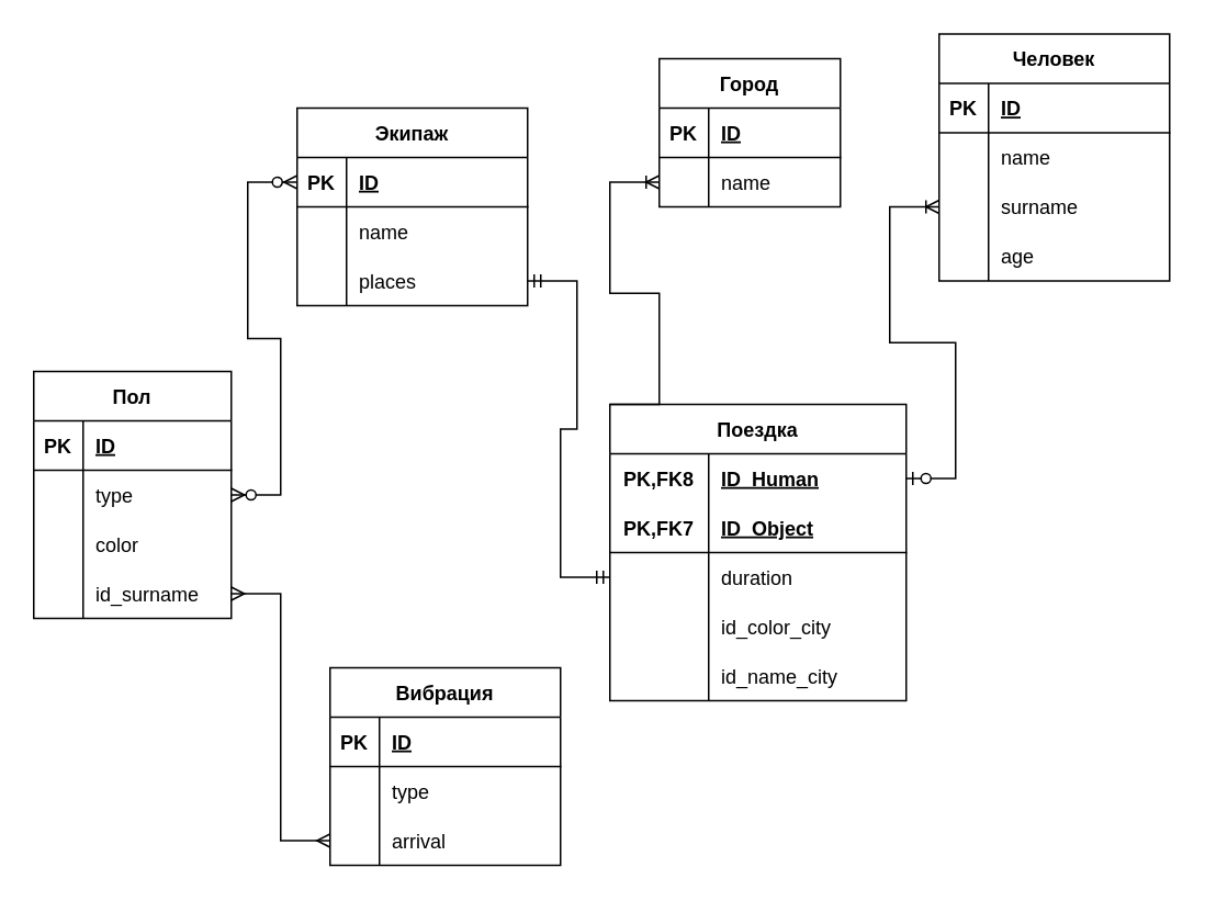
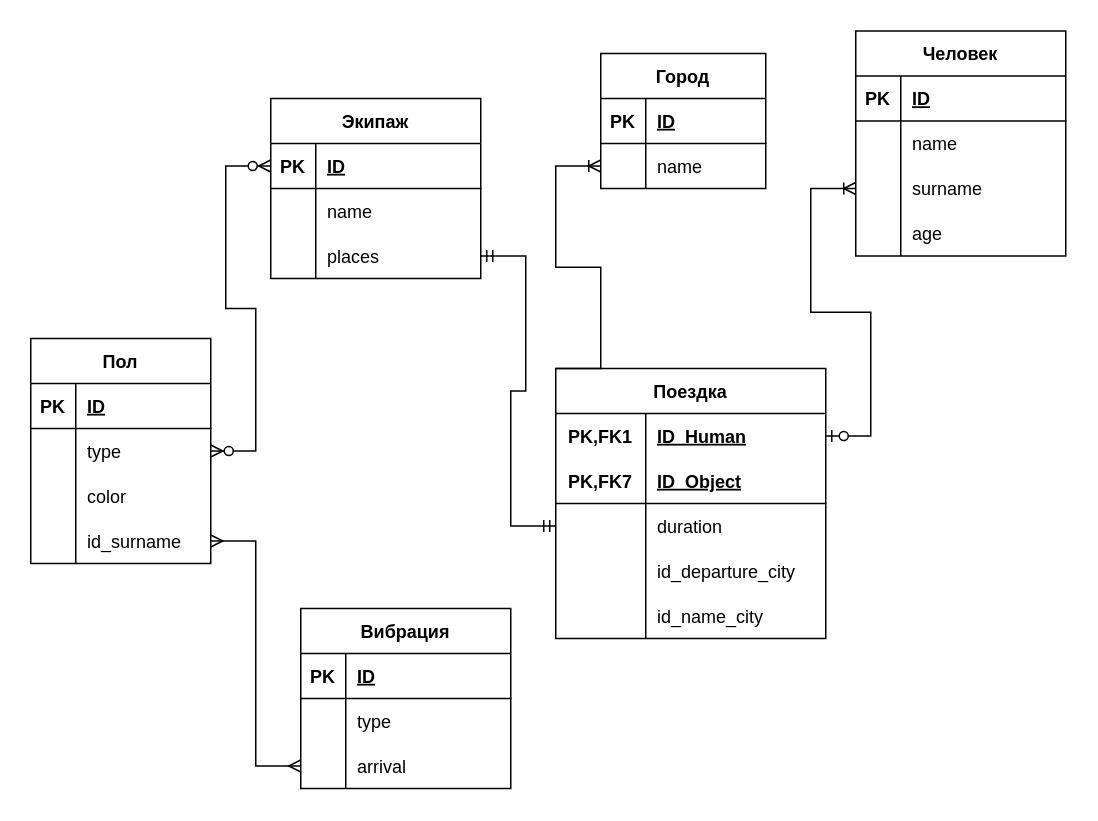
  <mxCell id="0" />
  <mxCell id="1" parent="0" />
  <mxCell id="2" value="Поездка" style="shape=table;startSize=30;container=1;collapsible=1;childLayout=tableLayout;fixedRows=1;rowLines=0;fontStyle=1;align=center;resizeLast=1;" parent="1" vertex="1"><mxGeometry x="370" y="245" width="180" height="180" as="geometry" /></mxCell>
  <mxCell id="3" value="" style="shape=tableRow;horizontal=0;startSize=0;swimlaneHead=0;swimlaneBody=0;fillColor=none;collapsible=0;dropTarget=0;points=[[0,0.5],[1,0.5]];portConstraint=eastwest;top=0;left=0;right=0;bottom=0;" parent="2" vertex="1"><mxGeometry y="30" width="180" height="30" as="geometry" /></mxCell>
- <mxCell id="4" value="PK,FK8" style="shape=partialRectangle;connectable=0;fillColor=none;top=0;left=0;bottom=0;right=0;fontStyle=1;overflow=hidden;" parent="3" vertex="1"><mxGeometry width="60" height="30" as="geometry"><mxRectangle width="60" height="30" as="alternateBounds" /></mxGeometry></mxCell>
+ <mxCell id="4" value="PK,FK1" style="shape=partialRectangle;connectable=0;fillColor=none;top=0;left=0;bottom=0;right=0;fontStyle=1;overflow=hidden;" parent="3" vertex="1"><mxGeometry width="60" height="30" as="geometry"><mxRectangle width="60" height="30" as="alternateBounds" /></mxGeometry></mxCell>
  <mxCell id="5" value="ID_Human" style="shape=partialRectangle;connectable=0;fillColor=none;top=0;left=0;bottom=0;right=0;align=left;spacingLeft=6;fontStyle=5;overflow=hidden;" parent="3" vertex="1"><mxGeometry x="60" width="120" height="30" as="geometry"><mxRectangle width="120" height="30" as="alternateBounds" /></mxGeometry></mxCell>
  <mxCell id="6" value="" style="shape=tableRow;horizontal=0;startSize=0;swimlaneHead=0;swimlaneBody=0;fillColor=none;collapsible=0;dropTarget=0;points=[[0,0.5],[1,0.5]];portConstraint=eastwest;top=0;left=0;right=0;bottom=1;" parent="2" vertex="1"><mxGeometry y="60" width="180" height="30" as="geometry" /></mxCell>
  <mxCell id="7" value="PK,FK7" style="shape=partialRectangle;connectable=0;fillColor=none;top=0;left=0;bottom=0;right=0;fontStyle=1;overflow=hidden;" parent="6" vertex="1"><mxGeometry width="60" height="30" as="geometry"><mxRectangle width="60" height="30" as="alternateBounds" /></mxGeometry></mxCell>
  <mxCell id="8" value="ID_Object" style="shape=partialRectangle;connectable=0;fillColor=none;top=0;left=0;bottom=0;right=0;align=left;spacingLeft=6;fontStyle=5;overflow=hidden;" parent="6" vertex="1"><mxGeometry x="60" width="120" height="30" as="geometry"><mxRectangle width="120" height="30" as="alternateBounds" /></mxGeometry></mxCell>
  <mxCell id="9" value="" style="shape=tableRow;horizontal=0;startSize=0;swimlaneHead=0;swimlaneBody=0;fillColor=none;collapsible=0;dropTarget=0;points=[[0,0.5],[1,0.5]];portConstraint=eastwest;top=0;left=0;right=0;bottom=0;" parent="2" vertex="1"><mxGeometry y="90" width="180" height="30" as="geometry" /></mxCell>
  <mxCell id="10" value="" style="shape=partialRectangle;connectable=0;fillColor=none;top=0;left=0;bottom=0;right=0;editable=1;overflow=hidden;" parent="9" vertex="1"><mxGeometry width="60" height="30" as="geometry"><mxRectangle width="60" height="30" as="alternateBounds" /></mxGeometry></mxCell>
  <mxCell id="11" value="duration" style="shape=partialRectangle;connectable=0;fillColor=none;top=0;left=0;bottom=0;right=0;align=left;spacingLeft=6;overflow=hidden;" parent="9" vertex="1"><mxGeometry x="60" width="120" height="30" as="geometry"><mxRectangle width="120" height="30" as="alternateBounds" /></mxGeometry></mxCell>
  <mxCell id="12" value="" style="shape=tableRow;horizontal=0;startSize=0;swimlaneHead=0;swimlaneBody=0;fillColor=none;collapsible=0;dropTarget=0;points=[[0,0.5],[1,0.5]];portConstraint=eastwest;top=0;left=0;right=0;bottom=0;" parent="2" vertex="1"><mxGeometry y="120" width="180" height="30" as="geometry" /></mxCell>
  <mxCell id="13" value="" style="shape=partialRectangle;connectable=0;fillColor=none;top=0;left=0;bottom=0;right=0;editable=1;overflow=hidden;" parent="12" vertex="1"><mxGeometry width="60" height="30" as="geometry"><mxRectangle width="60" height="30" as="alternateBounds" /></mxGeometry></mxCell>
- <mxCell id="14" value="id_color_city" style="shape=partialRectangle;connectable=0;fillColor=none;top=0;left=0;bottom=0;right=0;align=left;spacingLeft=6;overflow=hidden;" parent="12" vertex="1"><mxGeometry x="60" width="120" height="30" as="geometry"><mxRectangle width="120" height="30" as="alternateBounds" /></mxGeometry></mxCell>
+ <mxCell id="14" value="id_departure_city" style="shape=partialRectangle;connectable=0;fillColor=none;top=0;left=0;bottom=0;right=0;align=left;spacingLeft=6;overflow=hidden;" parent="12" vertex="1"><mxGeometry x="60" width="120" height="30" as="geometry"><mxRectangle width="120" height="30" as="alternateBounds" /></mxGeometry></mxCell>
  <mxCell id="15" value="" style="shape=tableRow;horizontal=0;startSize=0;swimlaneHead=0;swimlaneBody=0;fillColor=none;collapsible=0;dropTarget=0;points=[[0,0.5],[1,0.5]];portConstraint=eastwest;top=0;left=0;right=0;bottom=0;" parent="2" vertex="1"><mxGeometry y="150" width="180" height="30" as="geometry" /></mxCell>
  <mxCell id="16" value="" style="shape=partialRectangle;connectable=0;fillColor=none;top=0;left=0;bottom=0;right=0;editable=1;overflow=hidden;" parent="15" vertex="1"><mxGeometry width="60" height="30" as="geometry"><mxRectangle width="60" height="30" as="alternateBounds" /></mxGeometry></mxCell>
  <mxCell id="17" value="id_name_city" style="shape=partialRectangle;connectable=0;fillColor=none;top=0;left=0;bottom=0;right=0;align=left;spacingLeft=6;overflow=hidden;" parent="15" vertex="1"><mxGeometry x="60" width="120" height="30" as="geometry"><mxRectangle width="120" height="30" as="alternateBounds" /></mxGeometry></mxCell>
  <mxCell id="18" value="Человек" style="shape=table;startSize=30;container=1;collapsible=1;childLayout=tableLayout;fixedRows=1;rowLines=0;fontStyle=1;align=center;resizeLast=1;" parent="1" vertex="1"><mxGeometry x="570" y="20" width="140" height="150" as="geometry" /></mxCell>
  <mxCell id="19" value="" style="shape=tableRow;horizontal=0;startSize=0;swimlaneHead=0;swimlaneBody=0;fillColor=none;collapsible=0;dropTarget=0;points=[[0,0.5],[1,0.5]];portConstraint=eastwest;top=0;left=0;right=0;bottom=1;" parent="18" vertex="1"><mxGeometry y="30" width="140" height="30" as="geometry" /></mxCell>
  <mxCell id="20" value="PK" style="shape=partialRectangle;connectable=0;fillColor=none;top=0;left=0;bottom=0;right=0;fontStyle=1;overflow=hidden;" parent="19" vertex="1"><mxGeometry width="30" height="30" as="geometry"><mxRectangle width="30" height="30" as="alternateBounds" /></mxGeometry></mxCell>
  <mxCell id="21" value="ID" style="shape=partialRectangle;connectable=0;fillColor=none;top=0;left=0;bottom=0;right=0;align=left;spacingLeft=6;fontStyle=5;overflow=hidden;" parent="19" vertex="1"><mxGeometry x="30" width="110" height="30" as="geometry"><mxRectangle width="110" height="30" as="alternateBounds" /></mxGeometry></mxCell>
  <mxCell id="22" value="" style="shape=tableRow;horizontal=0;startSize=0;swimlaneHead=0;swimlaneBody=0;fillColor=none;collapsible=0;dropTarget=0;points=[[0,0.5],[1,0.5]];portConstraint=eastwest;top=0;left=0;right=0;bottom=0;" parent="18" vertex="1"><mxGeometry y="60" width="140" height="30" as="geometry" /></mxCell>
  <mxCell id="23" value="" style="shape=partialRectangle;connectable=0;fillColor=none;top=0;left=0;bottom=0;right=0;editable=1;overflow=hidden;" parent="22" vertex="1"><mxGeometry width="30" height="30" as="geometry"><mxRectangle width="30" height="30" as="alternateBounds" /></mxGeometry></mxCell>
  <mxCell id="24" value="name" style="shape=partialRectangle;connectable=0;fillColor=none;top=0;left=0;bottom=0;right=0;align=left;spacingLeft=6;overflow=hidden;" parent="22" vertex="1"><mxGeometry x="30" width="110" height="30" as="geometry"><mxRectangle width="110" height="30" as="alternateBounds" /></mxGeometry></mxCell>
  <mxCell id="25" value="" style="shape=tableRow;horizontal=0;startSize=0;swimlaneHead=0;swimlaneBody=0;fillColor=none;collapsible=0;dropTarget=0;points=[[0,0.5],[1,0.5]];portConstraint=eastwest;top=0;left=0;right=0;bottom=0;" parent="18" vertex="1"><mxGeometry y="90" width="140" height="30" as="geometry" /></mxCell>
  <mxCell id="26" value="" style="shape=partialRectangle;connectable=0;fillColor=none;top=0;left=0;bottom=0;right=0;editable=1;overflow=hidden;" parent="25" vertex="1"><mxGeometry width="30" height="30" as="geometry"><mxRectangle width="30" height="30" as="alternateBounds" /></mxGeometry></mxCell>
  <mxCell id="27" value="surname" style="shape=partialRectangle;connectable=0;fillColor=none;top=0;left=0;bottom=0;right=0;align=left;spacingLeft=6;overflow=hidden;" parent="25" vertex="1"><mxGeometry x="30" width="110" height="30" as="geometry"><mxRectangle width="110" height="30" as="alternateBounds" /></mxGeometry></mxCell>
  <mxCell id="28" value="" style="shape=tableRow;horizontal=0;startSize=0;swimlaneHead=0;swimlaneBody=0;fillColor=none;collapsible=0;dropTarget=0;points=[[0,0.5],[1,0.5]];portConstraint=eastwest;top=0;left=0;right=0;bottom=0;" parent="18" vertex="1"><mxGeometry y="120" width="140" height="30" as="geometry" /></mxCell>
  <mxCell id="29" value="" style="shape=partialRectangle;connectable=0;fillColor=none;top=0;left=0;bottom=0;right=0;editable=1;overflow=hidden;" parent="28" vertex="1"><mxGeometry width="30" height="30" as="geometry"><mxRectangle width="30" height="30" as="alternateBounds" /></mxGeometry></mxCell>
  <mxCell id="30" value="age" style="shape=partialRectangle;connectable=0;fillColor=none;top=0;left=0;bottom=0;right=0;align=left;spacingLeft=6;overflow=hidden;" parent="28" vertex="1"><mxGeometry x="30" width="110" height="30" as="geometry"><mxRectangle width="110" height="30" as="alternateBounds" /></mxGeometry></mxCell>
  <mxCell id="31" value="Экипаж" style="shape=table;startSize=30;container=1;collapsible=1;childLayout=tableLayout;fixedRows=1;rowLines=0;fontStyle=1;align=center;resizeLast=1;" parent="1" vertex="1"><mxGeometry x="180" y="65" width="140" height="120" as="geometry" /></mxCell>
  <mxCell id="32" value="" style="shape=tableRow;horizontal=0;startSize=0;swimlaneHead=0;swimlaneBody=0;fillColor=none;collapsible=0;dropTarget=0;points=[[0,0.5],[1,0.5]];portConstraint=eastwest;top=0;left=0;right=0;bottom=1;" parent="31" vertex="1"><mxGeometry y="30" width="140" height="30" as="geometry" /></mxCell>
  <mxCell id="33" value="PK" style="shape=partialRectangle;connectable=0;fillColor=none;top=0;left=0;bottom=0;right=0;fontStyle=1;overflow=hidden;" parent="32" vertex="1"><mxGeometry width="30" height="30" as="geometry"><mxRectangle width="30" height="30" as="alternateBounds" /></mxGeometry></mxCell>
  <mxCell id="34" value="ID" style="shape=partialRectangle;connectable=0;fillColor=none;top=0;left=0;bottom=0;right=0;align=left;spacingLeft=6;fontStyle=5;overflow=hidden;" parent="32" vertex="1"><mxGeometry x="30" width="110" height="30" as="geometry"><mxRectangle width="110" height="30" as="alternateBounds" /></mxGeometry></mxCell>
  <mxCell id="35" value="" style="shape=tableRow;horizontal=0;startSize=0;swimlaneHead=0;swimlaneBody=0;fillColor=none;collapsible=0;dropTarget=0;points=[[0,0.5],[1,0.5]];portConstraint=eastwest;top=0;left=0;right=0;bottom=0;" parent="31" vertex="1"><mxGeometry y="60" width="140" height="30" as="geometry" /></mxCell>
  <mxCell id="36" value="" style="shape=partialRectangle;connectable=0;fillColor=none;top=0;left=0;bottom=0;right=0;editable=1;overflow=hidden;" parent="35" vertex="1"><mxGeometry width="30" height="30" as="geometry"><mxRectangle width="30" height="30" as="alternateBounds" /></mxGeometry></mxCell>
  <mxCell id="37" value="name" style="shape=partialRectangle;connectable=0;fillColor=none;top=0;left=0;bottom=0;right=0;align=left;spacingLeft=6;overflow=hidden;" parent="35" vertex="1"><mxGeometry x="30" width="110" height="30" as="geometry"><mxRectangle width="110" height="30" as="alternateBounds" /></mxGeometry></mxCell>
  <mxCell id="38" value="" style="shape=tableRow;horizontal=0;startSize=0;swimlaneHead=0;swimlaneBody=0;fillColor=none;collapsible=0;dropTarget=0;points=[[0,0.5],[1,0.5]];portConstraint=eastwest;top=0;left=0;right=0;bottom=0;" parent="31" vertex="1"><mxGeometry y="90" width="140" height="30" as="geometry" /></mxCell>
  <mxCell id="39" value="" style="shape=partialRectangle;connectable=0;fillColor=none;top=0;left=0;bottom=0;right=0;editable=1;overflow=hidden;" parent="38" vertex="1"><mxGeometry width="30" height="30" as="geometry"><mxRectangle width="30" height="30" as="alternateBounds" /></mxGeometry></mxCell>
  <mxCell id="40" value="places" style="shape=partialRectangle;connectable=0;fillColor=none;top=0;left=0;bottom=0;right=0;align=left;spacingLeft=6;overflow=hidden;" parent="38" vertex="1"><mxGeometry x="30" width="110" height="30" as="geometry"><mxRectangle width="110" height="30" as="alternateBounds" /></mxGeometry></mxCell>
  <mxCell id="41" value="Город" style="shape=table;startSize=30;container=1;collapsible=1;childLayout=tableLayout;fixedRows=1;rowLines=0;fontStyle=1;align=center;resizeLast=1;" parent="1" vertex="1"><mxGeometry x="400" y="35" width="110" height="90" as="geometry"><mxRectangle x="290" y="380" width="70" height="30" as="alternateBounds" /></mxGeometry></mxCell>
  <mxCell id="42" value="" style="shape=tableRow;horizontal=0;startSize=0;swimlaneHead=0;swimlaneBody=0;fillColor=none;collapsible=0;dropTarget=0;points=[[0,0.5],[1,0.5]];portConstraint=eastwest;top=0;left=0;right=0;bottom=1;" parent="41" vertex="1"><mxGeometry y="30" width="110" height="30" as="geometry" /></mxCell>
  <mxCell id="43" value="PK" style="shape=partialRectangle;connectable=0;fillColor=none;top=0;left=0;bottom=0;right=0;fontStyle=1;overflow=hidden;" parent="42" vertex="1"><mxGeometry width="30" height="30" as="geometry"><mxRectangle width="30" height="30" as="alternateBounds" /></mxGeometry></mxCell>
  <mxCell id="44" value="ID" style="shape=partialRectangle;connectable=0;fillColor=none;top=0;left=0;bottom=0;right=0;align=left;spacingLeft=6;fontStyle=5;overflow=hidden;" parent="42" vertex="1"><mxGeometry x="30" width="80" height="30" as="geometry"><mxRectangle width="80" height="30" as="alternateBounds" /></mxGeometry></mxCell>
  <mxCell id="45" value="" style="shape=tableRow;horizontal=0;startSize=0;swimlaneHead=0;swimlaneBody=0;fillColor=none;collapsible=0;dropTarget=0;points=[[0,0.5],[1,0.5]];portConstraint=eastwest;top=0;left=0;right=0;bottom=0;" parent="41" vertex="1"><mxGeometry y="60" width="110" height="30" as="geometry" /></mxCell>
  <mxCell id="46" value="" style="shape=partialRectangle;connectable=0;fillColor=none;top=0;left=0;bottom=0;right=0;editable=1;overflow=hidden;" parent="45" vertex="1"><mxGeometry width="30" height="30" as="geometry"><mxRectangle width="30" height="30" as="alternateBounds" /></mxGeometry></mxCell>
  <mxCell id="47" value="name" style="shape=partialRectangle;connectable=0;fillColor=none;top=0;left=0;bottom=0;right=0;align=left;spacingLeft=6;overflow=hidden;" parent="45" vertex="1"><mxGeometry x="30" width="80" height="30" as="geometry"><mxRectangle width="80" height="30" as="alternateBounds" /></mxGeometry></mxCell>
  <mxCell id="48" value="Вибрация" style="shape=table;startSize=30;container=1;collapsible=1;childLayout=tableLayout;fixedRows=1;rowLines=0;fontStyle=1;align=center;resizeLast=1;" parent="1" vertex="1"><mxGeometry x="200" y="405" width="140" height="120" as="geometry" /></mxCell>
  <mxCell id="49" value="" style="shape=tableRow;horizontal=0;startSize=0;swimlaneHead=0;swimlaneBody=0;fillColor=none;collapsible=0;dropTarget=0;points=[[0,0.5],[1,0.5]];portConstraint=eastwest;top=0;left=0;right=0;bottom=1;" parent="48" vertex="1"><mxGeometry y="30" width="140" height="30" as="geometry" /></mxCell>
  <mxCell id="50" value="PK" style="shape=partialRectangle;connectable=0;fillColor=none;top=0;left=0;bottom=0;right=0;fontStyle=1;overflow=hidden;" parent="49" vertex="1"><mxGeometry width="30" height="30" as="geometry"><mxRectangle width="30" height="30" as="alternateBounds" /></mxGeometry></mxCell>
  <mxCell id="51" value="ID" style="shape=partialRectangle;connectable=0;fillColor=none;top=0;left=0;bottom=0;right=0;align=left;spacingLeft=6;fontStyle=5;overflow=hidden;" parent="49" vertex="1"><mxGeometry x="30" width="110" height="30" as="geometry"><mxRectangle width="110" height="30" as="alternateBounds" /></mxGeometry></mxCell>
  <mxCell id="52" value="" style="shape=tableRow;horizontal=0;startSize=0;swimlaneHead=0;swimlaneBody=0;fillColor=none;collapsible=0;dropTarget=0;points=[[0,0.5],[1,0.5]];portConstraint=eastwest;top=0;left=0;right=0;bottom=0;" parent="48" vertex="1"><mxGeometry y="60" width="140" height="30" as="geometry" /></mxCell>
  <mxCell id="53" value="" style="shape=partialRectangle;connectable=0;fillColor=none;top=0;left=0;bottom=0;right=0;editable=1;overflow=hidden;" parent="52" vertex="1"><mxGeometry width="30" height="30" as="geometry"><mxRectangle width="30" height="30" as="alternateBounds" /></mxGeometry></mxCell>
  <mxCell id="54" value="type" style="shape=partialRectangle;connectable=0;fillColor=none;top=0;left=0;bottom=0;right=0;align=left;spacingLeft=6;overflow=hidden;" parent="52" vertex="1"><mxGeometry x="30" width="110" height="30" as="geometry"><mxRectangle width="110" height="30" as="alternateBounds" /></mxGeometry></mxCell>
  <mxCell id="55" value="" style="shape=tableRow;horizontal=0;startSize=0;swimlaneHead=0;swimlaneBody=0;fillColor=none;collapsible=0;dropTarget=0;points=[[0,0.5],[1,0.5]];portConstraint=eastwest;top=0;left=0;right=0;bottom=0;" parent="48" vertex="1"><mxGeometry y="90" width="140" height="30" as="geometry" /></mxCell>
  <mxCell id="56" value="" style="shape=partialRectangle;connectable=0;fillColor=none;top=0;left=0;bottom=0;right=0;editable=1;overflow=hidden;" parent="55" vertex="1"><mxGeometry width="30" height="30" as="geometry"><mxRectangle width="30" height="30" as="alternateBounds" /></mxGeometry></mxCell>
  <mxCell id="57" value="arrival" style="shape=partialRectangle;connectable=0;fillColor=none;top=0;left=0;bottom=0;right=0;align=left;spacingLeft=6;overflow=hidden;" parent="55" vertex="1"><mxGeometry x="30" width="110" height="30" as="geometry"><mxRectangle width="110" height="30" as="alternateBounds" /></mxGeometry></mxCell>
  <mxCell id="58" value="Пол" style="shape=table;startSize=30;container=1;collapsible=1;childLayout=tableLayout;fixedRows=1;rowLines=0;fontStyle=1;align=center;resizeLast=1;" parent="1" vertex="1"><mxGeometry x="20" y="225" width="120" height="150" as="geometry" /></mxCell>
  <mxCell id="59" value="" style="shape=tableRow;horizontal=0;startSize=0;swimlaneHead=0;swimlaneBody=0;fillColor=none;collapsible=0;dropTarget=0;points=[[0,0.5],[1,0.5]];portConstraint=eastwest;top=0;left=0;right=0;bottom=1;" parent="58" vertex="1"><mxGeometry y="30" width="120" height="30" as="geometry" /></mxCell>
  <mxCell id="60" value="PK" style="shape=partialRectangle;connectable=0;fillColor=none;top=0;left=0;bottom=0;right=0;fontStyle=1;overflow=hidden;" parent="59" vertex="1"><mxGeometry width="30" height="30" as="geometry"><mxRectangle width="30" height="30" as="alternateBounds" /></mxGeometry></mxCell>
  <mxCell id="61" value="ID" style="shape=partialRectangle;connectable=0;fillColor=none;top=0;left=0;bottom=0;right=0;align=left;spacingLeft=6;fontStyle=5;overflow=hidden;" parent="59" vertex="1"><mxGeometry x="30" width="90" height="30" as="geometry"><mxRectangle width="90" height="30" as="alternateBounds" /></mxGeometry></mxCell>
  <mxCell id="62" value="" style="shape=tableRow;horizontal=0;startSize=0;swimlaneHead=0;swimlaneBody=0;fillColor=none;collapsible=0;dropTarget=0;points=[[0,0.5],[1,0.5]];portConstraint=eastwest;top=0;left=0;right=0;bottom=0;" parent="58" vertex="1"><mxGeometry y="60" width="120" height="30" as="geometry" /></mxCell>
  <mxCell id="63" value="" style="shape=partialRectangle;connectable=0;fillColor=none;top=0;left=0;bottom=0;right=0;editable=1;overflow=hidden;" parent="62" vertex="1"><mxGeometry width="30" height="30" as="geometry"><mxRectangle width="30" height="30" as="alternateBounds" /></mxGeometry></mxCell>
  <mxCell id="64" value="type" style="shape=partialRectangle;connectable=0;fillColor=none;top=0;left=0;bottom=0;right=0;align=left;spacingLeft=6;overflow=hidden;" parent="62" vertex="1"><mxGeometry x="30" width="90" height="30" as="geometry"><mxRectangle width="90" height="30" as="alternateBounds" /></mxGeometry></mxCell>
  <mxCell id="65" value="" style="shape=tableRow;horizontal=0;startSize=0;swimlaneHead=0;swimlaneBody=0;fillColor=none;collapsible=0;dropTarget=0;points=[[0,0.5],[1,0.5]];portConstraint=eastwest;top=0;left=0;right=0;bottom=0;" parent="58" vertex="1"><mxGeometry y="90" width="120" height="30" as="geometry" /></mxCell>
  <mxCell id="66" value="" style="shape=partialRectangle;connectable=0;fillColor=none;top=0;left=0;bottom=0;right=0;editable=1;overflow=hidden;" parent="65" vertex="1"><mxGeometry width="30" height="30" as="geometry"><mxRectangle width="30" height="30" as="alternateBounds" /></mxGeometry></mxCell>
  <mxCell id="67" value="color" style="shape=partialRectangle;connectable=0;fillColor=none;top=0;left=0;bottom=0;right=0;align=left;spacingLeft=6;overflow=hidden;" parent="65" vertex="1"><mxGeometry x="30" width="90" height="30" as="geometry"><mxRectangle width="90" height="30" as="alternateBounds" /></mxGeometry></mxCell>
  <mxCell id="68" value="" style="shape=tableRow;horizontal=0;startSize=0;swimlaneHead=0;swimlaneBody=0;fillColor=none;collapsible=0;dropTarget=0;points=[[0,0.5],[1,0.5]];portConstraint=eastwest;top=0;left=0;right=0;bottom=0;" parent="58" vertex="1"><mxGeometry y="120" width="120" height="30" as="geometry" /></mxCell>
  <mxCell id="69" value="" style="shape=partialRectangle;connectable=0;fillColor=none;top=0;left=0;bottom=0;right=0;editable=1;overflow=hidden;" parent="68" vertex="1"><mxGeometry width="30" height="30" as="geometry"><mxRectangle width="30" height="30" as="alternateBounds" /></mxGeometry></mxCell>
  <mxCell id="70" value="id_surname" style="shape=partialRectangle;connectable=0;fillColor=none;top=0;left=0;bottom=0;right=0;align=left;spacingLeft=6;overflow=hidden;" parent="68" vertex="1"><mxGeometry x="30" width="90" height="30" as="geometry"><mxRectangle width="90" height="30" as="alternateBounds" /></mxGeometry></mxCell>
  <mxCell id="71" value="" style="edgeStyle=entityRelationEdgeStyle;fontSize=12;html=1;endArrow=ERmandOne;startArrow=ERmandOne;rounded=0;" parent="1" source="9" target="38" edge="1"><mxGeometry width="100" height="100" relative="1" as="geometry"><mxPoint x="50" y="255" as="sourcePoint" /><mxPoint x="-20" y="135" as="targetPoint" /></mxGeometry></mxCell>
  <mxCell id="72" value="" style="edgeStyle=entityRelationEdgeStyle;fontSize=12;html=1;endArrow=ERzeroToMany;endFill=1;startArrow=ERzeroToMany;rounded=0;entryX=0;entryY=0.5;entryDx=0;entryDy=0;" parent="1" source="62" target="32" edge="1"><mxGeometry width="100" height="100" relative="1" as="geometry"><mxPoint x="-20" y="365" as="sourcePoint" /><mxPoint x="-20" y="45" as="targetPoint" /></mxGeometry></mxCell>
  <mxCell id="73" value="" style="edgeStyle=entityRelationEdgeStyle;fontSize=12;html=1;endArrow=ERoneToMany;startArrow=ERzeroToOne;rounded=0;entryX=0;entryY=0.5;entryDx=0;entryDy=0;exitX=1;exitY=0.25;exitDx=0;exitDy=0;" edge="1" parent="1" source="2" target="25"><mxGeometry width="100" height="100" relative="1" as="geometry"><mxPoint x="250" y="265" as="sourcePoint" /><mxPoint x="350" y="165" as="targetPoint" /></mxGeometry></mxCell>
  <mxCell id="74" value="" style="edgeStyle=entityRelationEdgeStyle;fontSize=12;html=1;endArrow=ERmany;startArrow=ERmany;rounded=0;entryX=0;entryY=0.5;entryDx=0;entryDy=0;exitX=1;exitY=0.5;exitDx=0;exitDy=0;" edge="1" parent="1" source="68" target="55"><mxGeometry width="100" height="100" relative="1" as="geometry"><mxPoint x="70" y="535" as="sourcePoint" /><mxPoint x="170" y="435" as="targetPoint" /></mxGeometry></mxCell>
  <mxCell id="75" value="" style="edgeStyle=entityRelationEdgeStyle;fontSize=12;html=1;endArrow=ERoneToMany;rounded=0;entryX=0;entryY=0.5;entryDx=0;entryDy=0;exitX=0;exitY=0;exitDx=0;exitDy=0;" edge="1" parent="1" source="2" target="45"><mxGeometry width="100" height="100" relative="1" as="geometry"><mxPoint x="240" y="235" as="sourcePoint" /><mxPoint x="230" y="235" as="targetPoint" /></mxGeometry></mxCell>
